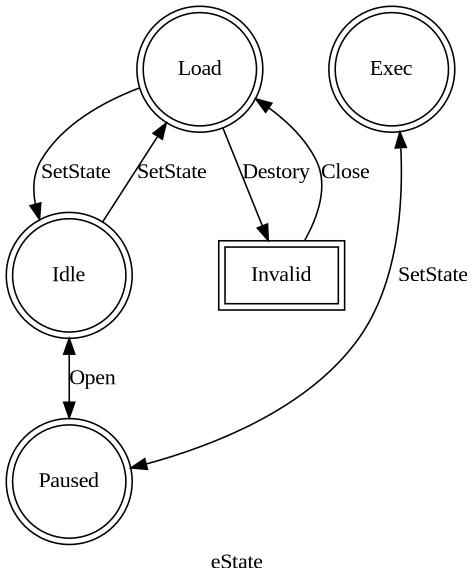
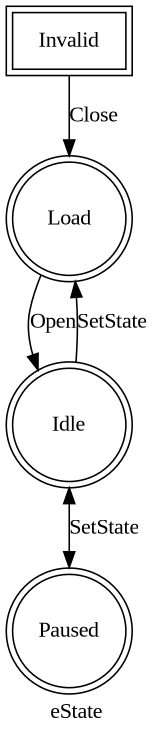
  digraph {
    font="Ubuntu Mono"
    fontname="Liberation Serif"
    label=eState
    rankdir=TB
    node [fixedsize=true fontname="Liberation Serif" peripheries=2 shape=doublecircle]
    edge [fontname="Liberation Serif"]
    Load [width=1]
    Idle [width=1]
    Invalid [shape=box width=1]
    Paused [width=1]
-   Exec [width=1]
-   Load -> Idle [label=SetState]
-   Load -> Invalid [label=Destory]
+   Load -> Idle [label=Open]
    Idle -> Load [label=SetState]
-   Idle -> Paused [dir=both label=Open]
+   Idle -> Paused [dir=both label=SetState]
    Invalid -> Load [label=Close]
-   Paused -> Exec [constraint=false dir=both label=SetState]
  }
